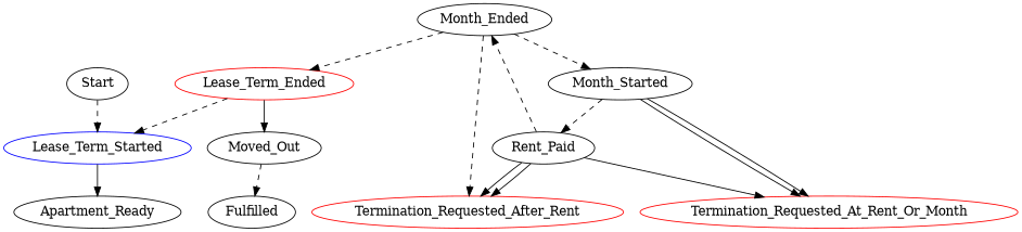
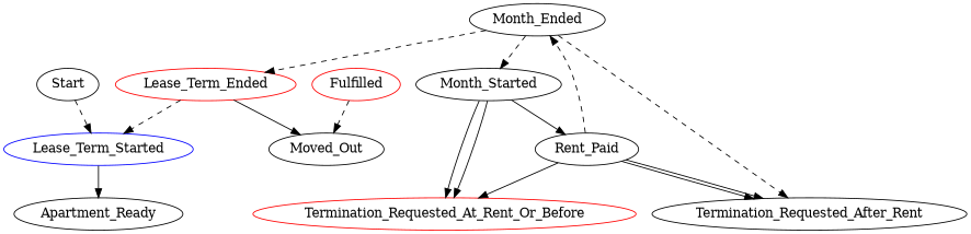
  digraph {
    n1 [label=Start]
    n2 [color=Blue label=Lease_Term_Started]
    n3 [label=Apartment_Ready]
    n4 [label=Month_Started]
-   n5 [color=Red label=Termination_Requested_At_Rent_Or_Month]
+   n5 [color=Red label=Termination_Requested_At_Rent_Or_Before]
    n6 [label=Rent_Paid]
-   n7 [label=Termination_Requested_After_Rent color=Red]
+   n7 [label=Termination_Requested_After_Rent]
    n8 [label=Month_Ended]
    n9 [color=Red label=Lease_Term_Ended]
    n10 [label=Moved_Out]
-   Fulfilled
+   Fulfilled [color=Red]
    n1 -> n2 [style=dashed]
    n2 -> n3
    n4 -> n5
    n4 -> n5
-   n4 -> n6 [style=dashed]
+   n4 -> n6
    n6 -> n5
    n6 -> n7
    n6 -> n7
    n6 -> n8 [style=dashed]
    n8 -> n4 [style=dashed]
    n8 -> n7 [style=dashed]
    n8 -> n9 [style=dashed]
    n9 -> n2 [style=dashed]
    n9 -> n10
-   n10 -> Fulfilled [style=dashed]
+   Fulfilled -> n10 [style=dashed]
  }
